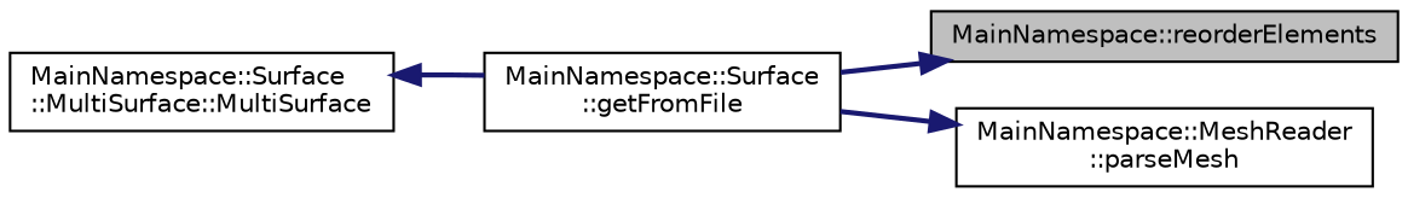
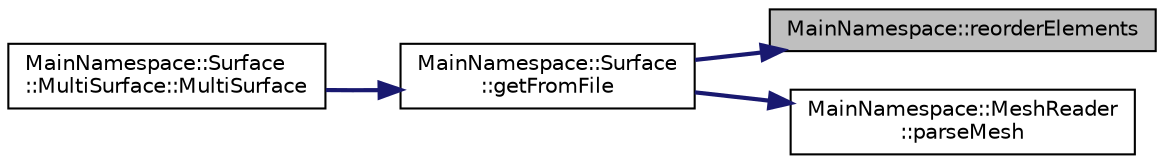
  digraph {
    rankdir=RL
    node [color=black fillcolor=white fontname=Helvetica fontsize=10 shape=record style=filled]
    edge [color=midnightblue dir=back fontname=Helvetica fontsize=10 labelfontname=Helvetica labelfontsize=10 style=bold]
    n1 [fillcolor=grey75 fontcolor=black height=0.2 label="MainNamespace::reorderElements" width=0.4]
    n2 [height=0.2 label="MainNamespace::Surface\l::getFromFile" width=0.4]
    n3 [height=0.2 label="MainNamespace::MeshReader\l::parseMesh" width=0.4]
    n4 [height=0.2 label="MainNamespace::Surface\l::MultiSurface::MultiSurface" width=0.4]
    n1 -> n2
-   n4 -> n2
+   n2 -> n4
    n3 -> n2
  }
